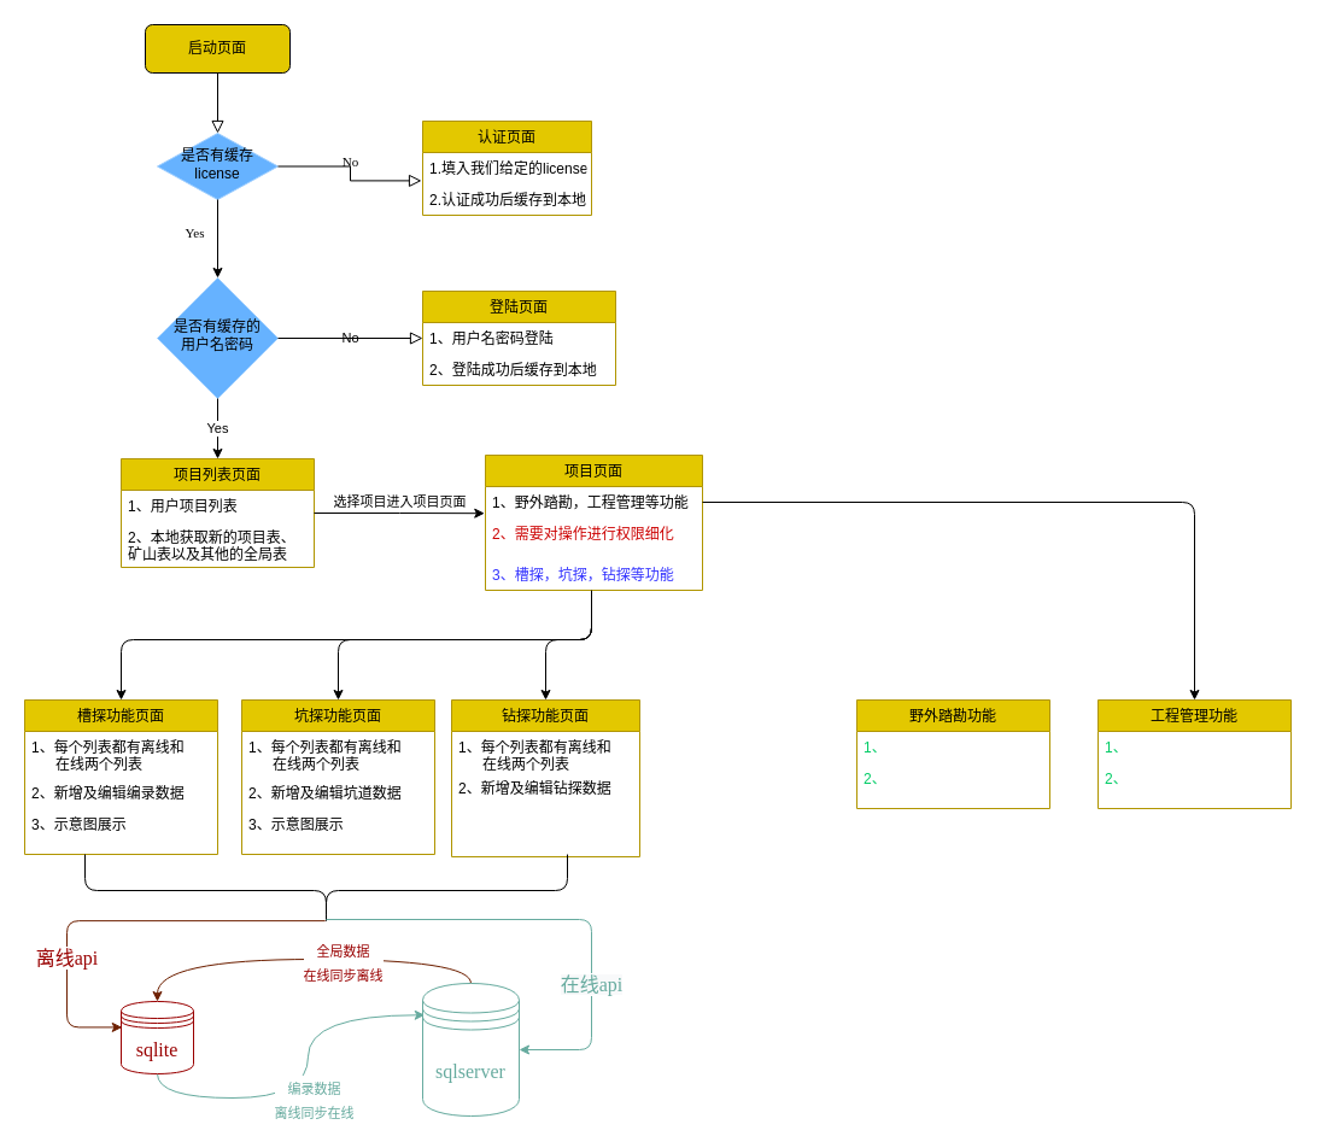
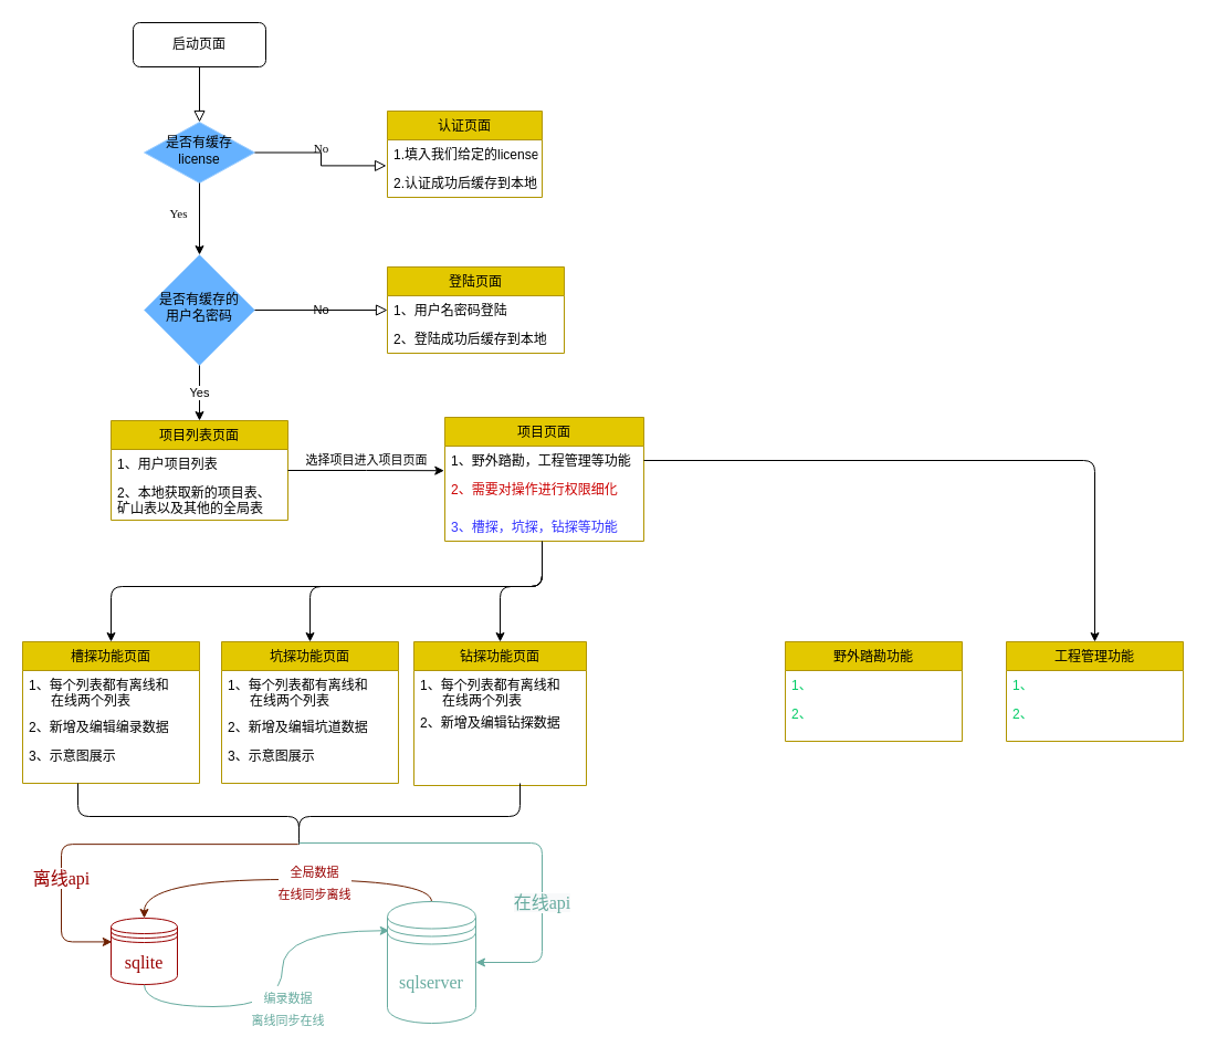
  <mxCell id="0" />
  <mxCell id="1" parent="0" />
- <mxCell id="2" value="启动页面" style="rounded=1;whiteSpace=wrap;html=1;fontSize=12;glass=0;strokeWidth=1;shadow=0;fillColor=#e3c800;" parent="1" vertex="1"><mxGeometry x="120" y="20" width="120" height="40" as="geometry" /></mxCell>
+ <mxCell id="2" value="启动页面" style="rounded=1;whiteSpace=wrap;html=1;fontSize=12;glass=0;strokeWidth=1;shadow=0;" parent="1" vertex="1"><mxGeometry x="120" y="20" width="120" height="40" as="geometry" /></mxCell>
  <mxCell id="3" value="是否有缓存license" style="rhombus;whiteSpace=wrap;html=1;shadow=0;fontFamily=Helvetica;fontSize=12;align=center;strokeWidth=1;spacing=6;spacingTop=-4;strokeColor=#99CCFF;fillColor=#66B2FF;" parent="1" vertex="1"><mxGeometry x="130" y="110" width="100" height="55" as="geometry" /></mxCell>
  <mxCell id="4" value="" style="rounded=0;html=1;jettySize=auto;orthogonalLoop=1;fontSize=11;endArrow=block;endFill=0;endSize=8;strokeWidth=1;shadow=0;labelBackgroundColor=none;edgeStyle=orthogonalEdgeStyle;" parent="1" source="2" target="3" edge="1"><mxGeometry x="140" y="80" as="geometry" /></mxCell>
  <mxCell id="5" value="是否有缓存的&lt;br&gt;用户名密码" style="rhombus;whiteSpace=wrap;html=1;shadow=0;fontFamily=Helvetica;fontSize=12;align=center;strokeWidth=1;spacing=6;spacingTop=-4;strokeColor=#99CCFF;fillColor=#66B2FF;" vertex="1" parent="1"><mxGeometry x="130" y="230" width="100" height="100" as="geometry" /></mxCell>
  <mxCell id="6" style="edgeStyle=orthogonalEdgeStyle;rounded=0;orthogonalLoop=1;jettySize=auto;html=1;exitX=0.5;exitY=1;exitDx=0;exitDy=0;fontStyle=0;labelBorderColor=#000000;" edge="1" parent="1" source="3" target="5"><mxGeometry x="140" y="80" as="geometry" /></mxCell>
  <mxCell id="7" value="Yes" style="edgeLabel;html=1;align=center;verticalAlign=middle;resizable=0;points=[];fontFamily=Verdana;" vertex="1" connectable="0" parent="6"><mxGeometry x="-0.184" relative="1" as="geometry"><mxPoint x="-20" as="offset" /></mxGeometry></mxCell>
  <mxCell id="8" value="No" style="edgeStyle=orthogonalEdgeStyle;rounded=0;html=1;jettySize=auto;orthogonalLoop=1;fontSize=11;endArrow=block;endFill=0;endSize=8;strokeWidth=1;shadow=0;labelBackgroundColor=none;entryX=0;entryY=0.5;entryDx=0;entryDy=0;" edge="1" target="14" parent="1" source="5"><mxGeometry x="140" y="80" as="geometry"><mxPoint as="offset" /><mxPoint x="230" y="280" as="sourcePoint" /><mxPoint x="380" y="270" as="targetPoint" /></mxGeometry></mxCell>
  <mxCell id="9" value="认证页面" style="swimlane;fontStyle=0;childLayout=stackLayout;horizontal=1;startSize=26;horizontalStack=0;resizeParent=1;resizeParentMax=0;resizeLast=0;collapsible=1;marginBottom=0;fillColor=#e3c800;strokeColor=#B09500;fontColor=#000000;" vertex="1" parent="1"><mxGeometry x="350" y="100" width="140" height="78" as="geometry" /></mxCell>
  <mxCell id="10" value="1.填入我们给定的license" style="text;strokeColor=none;fillColor=none;align=left;verticalAlign=top;spacingLeft=4;spacingRight=4;overflow=hidden;rotatable=0;points=[[0,0.5],[1,0.5]];portConstraint=eastwest;" vertex="1" parent="9"><mxGeometry y="26" width="140" height="26" as="geometry" /></mxCell>
  <mxCell id="11" value="2.认证成功后缓存到本地" style="text;strokeColor=none;fillColor=none;align=left;verticalAlign=top;spacingLeft=4;spacingRight=4;overflow=hidden;rotatable=0;points=[[0,0.5],[1,0.5]];portConstraint=eastwest;" vertex="1" parent="9"><mxGeometry y="52" width="140" height="26" as="geometry" /></mxCell>
  <mxCell id="12" value="No" style="edgeStyle=orthogonalEdgeStyle;rounded=0;html=1;jettySize=auto;orthogonalLoop=1;fontSize=11;endArrow=block;endFill=0;endSize=8;strokeWidth=1;shadow=0;labelBackgroundColor=none;entryX=-0.007;entryY=-0.1;entryDx=0;entryDy=0;entryPerimeter=0;fontFamily=Verdana;verticalAlign=bottom;" parent="1" source="3" target="11" edge="1"><mxGeometry x="140" y="80" as="geometry"><mxPoint as="offset" /><mxPoint x="280" y="150" as="targetPoint" /></mxGeometry></mxCell>
  <mxCell id="13" value="登陆页面" style="swimlane;fontStyle=0;childLayout=stackLayout;horizontal=1;startSize=26;horizontalStack=0;resizeParent=1;resizeParentMax=0;resizeLast=0;collapsible=1;marginBottom=0;strokeColor=#B09500;fillColor=#e3c800;" vertex="1" parent="1"><mxGeometry x="350" y="241" width="160" height="78" as="geometry" /></mxCell>
  <mxCell id="14" value="1、用户名密码登陆" style="text;strokeColor=none;fillColor=none;align=left;verticalAlign=top;spacingLeft=4;spacingRight=4;overflow=hidden;rotatable=0;points=[[0,0.5],[1,0.5]];portConstraint=eastwest;" vertex="1" parent="13"><mxGeometry y="26" width="160" height="26" as="geometry" /></mxCell>
  <mxCell id="15" value="2、登陆成功后缓存到本地" style="text;strokeColor=none;fillColor=none;align=left;verticalAlign=top;spacingLeft=4;spacingRight=4;overflow=hidden;rotatable=0;points=[[0,0.5],[1,0.5]];portConstraint=eastwest;" vertex="1" parent="13"><mxGeometry y="52" width="160" height="26" as="geometry" /></mxCell>
  <mxCell id="16" value="项目列表页面" style="swimlane;fontStyle=0;childLayout=stackLayout;horizontal=1;startSize=26;horizontalStack=0;resizeParent=1;resizeParentMax=0;resizeLast=0;collapsible=1;marginBottom=0;strokeColor=#B09500;fillColor=#e3c800;" vertex="1" parent="1"><mxGeometry x="100" y="380" width="160" height="90" as="geometry" /></mxCell>
  <mxCell id="17" value="1、用户项目列表" style="text;strokeColor=none;fillColor=none;align=left;verticalAlign=top;spacingLeft=4;spacingRight=4;overflow=hidden;rotatable=0;points=[[0,0.5],[1,0.5]];portConstraint=eastwest;" vertex="1" parent="16"><mxGeometry y="26" width="160" height="26" as="geometry" /></mxCell>
  <mxCell id="18" value="2、本地获取新的项目表、&#10;矿山表以及其他的全局表&#10;" style="text;strokeColor=none;fillColor=none;align=left;verticalAlign=top;spacingLeft=4;spacingRight=4;overflow=hidden;rotatable=0;points=[[0,0.5],[1,0.5]];portConstraint=eastwest;" vertex="1" parent="16"><mxGeometry y="52" width="160" height="38" as="geometry" /></mxCell>
  <mxCell id="19" value="Yes" style="edgeStyle=orthogonalEdgeStyle;rounded=0;orthogonalLoop=1;jettySize=auto;html=1;entryX=0.5;entryY=0;entryDx=0;entryDy=0;entryPerimeter=0;" edge="1" parent="1" source="5" target="16"><mxGeometry x="140" y="80" as="geometry"><mxPoint x="130" y="230" as="sourcePoint" /><mxPoint x="180" y="370" as="targetPoint" /><mxPoint as="offset" /></mxGeometry></mxCell>
  <mxCell id="20" value="项目页面" style="swimlane;fontStyle=0;childLayout=stackLayout;horizontal=1;startSize=26;horizontalStack=0;resizeParent=1;resizeParentMax=0;resizeLast=0;collapsible=1;marginBottom=0;strokeColor=#B09500;fillColor=#e3c800;" vertex="1" parent="1"><mxGeometry x="402" y="377" width="180" height="112" as="geometry" /></mxCell>
  <mxCell id="21" value="1、野外踏勘，工程管理等功能" style="text;strokeColor=none;fillColor=none;align=left;verticalAlign=top;spacingLeft=4;spacingRight=4;overflow=hidden;rotatable=0;points=[[0,0.5],[1,0.5]];portConstraint=eastwest;" vertex="1" parent="20"><mxGeometry y="26" width="180" height="26" as="geometry" /></mxCell>
  <mxCell id="22" value="2、需要对操作进行权限细化" style="text;strokeColor=none;fillColor=none;align=left;verticalAlign=top;spacingLeft=4;spacingRight=4;overflow=hidden;rotatable=0;points=[[0,0.5],[1,0.5]];portConstraint=eastwest;fontColor=#CC0000;" vertex="1" parent="20"><mxGeometry y="52" width="180" height="34" as="geometry" /></mxCell>
  <mxCell id="23" value="3、槽探，坑探，钻探等功能" style="text;strokeColor=none;fillColor=none;align=left;verticalAlign=top;spacingLeft=4;spacingRight=4;overflow=hidden;rotatable=0;points=[[0,0.5],[1,0.5]];portConstraint=eastwest;fontColor=#3333FF;" vertex="1" parent="20"><mxGeometry y="86" width="180" height="26" as="geometry" /></mxCell>
  <mxCell id="24" value="" style="edgeStyle=elbowEdgeStyle;elbow=vertical;endArrow=classic;html=1;fontFamily=Verdana;fontColor=#3333FF;verticalAlign=bottom;" edge="1" parent="20" target="31"><mxGeometry width="50" height="50" relative="1" as="geometry"><mxPoint x="88" y="113" as="sourcePoint" /><mxPoint x="-102" y="203" as="targetPoint" /><Array as="points"><mxPoint x="-292" y="153" /><mxPoint x="-92" y="153" /></Array></mxGeometry></mxCell>
  <mxCell id="25" value="" style="edgeStyle=elbowEdgeStyle;elbow=vertical;endArrow=classic;html=1;fontFamily=Verdana;fontColor=#3333FF;verticalAlign=bottom;entryX=0.5;entryY=0;entryDx=0;entryDy=0;" edge="1" parent="20" target="35"><mxGeometry width="50" height="50" relative="1" as="geometry"><mxPoint x="88" y="113" as="sourcePoint" /><mxPoint x="38" y="193" as="targetPoint" /><Array as="points"><mxPoint x="48" y="153" /><mxPoint x="-292" y="153" /><mxPoint x="-92" y="153" /></Array></mxGeometry></mxCell>
  <mxCell id="26" value="选择项目进入项目页面" style="edgeStyle=orthogonalEdgeStyle;rounded=0;orthogonalLoop=1;jettySize=auto;html=1;fontFamily=Verdana;verticalAlign=bottom;entryX=-0.004;entryY=0.854;entryDx=0;entryDy=0;entryPerimeter=0;" edge="1" parent="1" source="16" target="21"><mxGeometry x="140" y="80" as="geometry"><mxPoint x="500" y="425" as="targetPoint" /></mxGeometry></mxCell>
  <mxCell id="27" value="槽探功能页面" style="swimlane;fontStyle=0;childLayout=stackLayout;horizontal=1;startSize=26;horizontalStack=0;resizeParent=1;resizeParentMax=0;resizeLast=0;collapsible=1;marginBottom=0;strokeColor=#B09500;fillColor=#e3c800;" vertex="1" parent="1"><mxGeometry x="20" y="580" width="160" height="128" as="geometry" /></mxCell>
  <mxCell id="28" value="1、每个列表都有离线和&#10;      在线两个列表" style="text;strokeColor=none;fillColor=none;align=left;verticalAlign=top;spacingLeft=4;spacingRight=4;overflow=hidden;rotatable=0;points=[[0,0.5],[1,0.5]];portConstraint=eastwest;" vertex="1" parent="27"><mxGeometry y="26" width="160" height="38" as="geometry" /></mxCell>
  <mxCell id="29" value="2、新增及编辑编录数据" style="text;strokeColor=none;fillColor=none;align=left;verticalAlign=top;spacingLeft=4;spacingRight=4;overflow=hidden;rotatable=0;points=[[0,0.5],[1,0.5]];portConstraint=eastwest;" vertex="1" parent="27"><mxGeometry y="64" width="160" height="26" as="geometry" /></mxCell>
  <mxCell id="30" value="3、示意图展示&#10;" style="text;strokeColor=none;fillColor=none;align=left;verticalAlign=top;spacingLeft=4;spacingRight=4;overflow=hidden;rotatable=0;points=[[0,0.5],[1,0.5]];portConstraint=eastwest;" vertex="1" parent="27"><mxGeometry y="90" width="160" height="38" as="geometry" /></mxCell>
  <mxCell id="31" value="坑探功能页面" style="swimlane;fontStyle=0;childLayout=stackLayout;horizontal=1;startSize=26;horizontalStack=0;resizeParent=1;resizeParentMax=0;resizeLast=0;collapsible=1;marginBottom=0;strokeColor=#B09500;fillColor=#e3c800;" vertex="1" parent="1"><mxGeometry x="200" y="580" width="160" height="128" as="geometry" /></mxCell>
  <mxCell id="32" value="1、每个列表都有离线和&#10;      在线两个列表" style="text;strokeColor=none;fillColor=none;align=left;verticalAlign=top;spacingLeft=4;spacingRight=4;overflow=hidden;rotatable=0;points=[[0,0.5],[1,0.5]];portConstraint=eastwest;" vertex="1" parent="31"><mxGeometry y="26" width="160" height="38" as="geometry" /></mxCell>
  <mxCell id="33" value="2、新增及编辑坑道数据" style="text;strokeColor=none;fillColor=none;align=left;verticalAlign=top;spacingLeft=4;spacingRight=4;overflow=hidden;rotatable=0;points=[[0,0.5],[1,0.5]];portConstraint=eastwest;" vertex="1" parent="31"><mxGeometry y="64" width="160" height="26" as="geometry" /></mxCell>
  <mxCell id="34" value="3、示意图展示" style="text;strokeColor=none;fillColor=none;align=left;verticalAlign=top;spacingLeft=4;spacingRight=4;overflow=hidden;rotatable=0;points=[[0,0.5],[1,0.5]];portConstraint=eastwest;" vertex="1" parent="31"><mxGeometry y="90" width="160" height="38" as="geometry" /></mxCell>
  <mxCell id="35" value="钻探功能页面" style="swimlane;fontStyle=0;childLayout=stackLayout;horizontal=1;startSize=26;horizontalStack=0;resizeParent=1;resizeParentMax=0;resizeLast=0;collapsible=1;marginBottom=0;strokeColor=#B09500;fillColor=#e3c800;" vertex="1" parent="1"><mxGeometry x="374" y="580" width="156" height="130" as="geometry" /></mxCell>
  <mxCell id="36" value="1、每个列表都有离线和&#10;      在线两个列表" style="text;strokeColor=none;fillColor=none;align=left;verticalAlign=top;spacingLeft=4;spacingRight=4;overflow=hidden;rotatable=0;points=[[0,0.5],[1,0.5]];portConstraint=eastwest;" vertex="1" parent="35"><mxGeometry y="26" width="156" height="34" as="geometry" /></mxCell>
  <mxCell id="37" value="2、新增及编辑钻探数据" style="text;strokeColor=none;fillColor=none;align=left;verticalAlign=top;spacingLeft=4;spacingRight=4;overflow=hidden;rotatable=0;points=[[0,0.5],[1,0.5]];portConstraint=eastwest;" vertex="1" parent="35"><mxGeometry y="60" width="156" height="70" as="geometry" /></mxCell>
  <mxCell id="38" value="野外踏勘功能" style="swimlane;fontStyle=0;childLayout=stackLayout;horizontal=1;startSize=26;horizontalStack=0;resizeParent=1;resizeParentMax=0;resizeLast=0;collapsible=1;marginBottom=0;strokeColor=#B09500;fillColor=#e3c800;" vertex="1" parent="1"><mxGeometry x="710" y="580" width="160" height="90" as="geometry" /></mxCell>
  <mxCell id="39" value="1、" style="text;strokeColor=none;fillColor=none;align=left;verticalAlign=top;spacingLeft=4;spacingRight=4;overflow=hidden;rotatable=0;points=[[0,0.5],[1,0.5]];portConstraint=eastwest;fontColor=#00CC66;" vertex="1" parent="38"><mxGeometry y="26" width="160" height="26" as="geometry" /></mxCell>
  <mxCell id="40" value="2、" style="text;strokeColor=none;fillColor=none;align=left;verticalAlign=top;spacingLeft=4;spacingRight=4;overflow=hidden;rotatable=0;points=[[0,0.5],[1,0.5]];portConstraint=eastwest;fontColor=#00CC66;" vertex="1" parent="38"><mxGeometry y="52" width="160" height="38" as="geometry" /></mxCell>
  <mxCell id="41" value="工程管理功能" style="swimlane;fontStyle=0;childLayout=stackLayout;horizontal=1;startSize=26;horizontalStack=0;resizeParent=1;resizeParentMax=0;resizeLast=0;collapsible=1;marginBottom=0;strokeColor=#B09500;fillColor=#e3c800;" vertex="1" parent="1"><mxGeometry x="910" y="580" width="160" height="90" as="geometry" /></mxCell>
  <mxCell id="42" value="1、" style="text;strokeColor=none;fillColor=none;align=left;verticalAlign=top;spacingLeft=4;spacingRight=4;overflow=hidden;rotatable=0;points=[[0,0.5],[1,0.5]];portConstraint=eastwest;fontColor=#00CC66;" vertex="1" parent="41"><mxGeometry y="26" width="160" height="26" as="geometry" /></mxCell>
  <mxCell id="43" value="2、" style="text;strokeColor=none;fillColor=none;align=left;verticalAlign=top;spacingLeft=4;spacingRight=4;overflow=hidden;rotatable=0;points=[[0,0.5],[1,0.5]];portConstraint=eastwest;fontColor=#00CC66;" vertex="1" parent="41"><mxGeometry y="52" width="160" height="38" as="geometry" /></mxCell>
  <mxCell id="44" value="" style="edgeStyle=elbowEdgeStyle;elbow=vertical;endArrow=classic;html=1;fontFamily=Verdana;fontColor=#3333FF;verticalAlign=bottom;entryX=0.5;entryY=0;entryDx=0;entryDy=0;" edge="1" parent="1" source="23" target="27"><mxGeometry width="50" height="50" relative="1" as="geometry"><mxPoint x="400" y="490" as="sourcePoint" /><mxPoint x="100" y="580" as="targetPoint" /><Array as="points"><mxPoint x="490" y="530" /><mxPoint x="460" y="530" /><mxPoint x="100" y="520" /><mxPoint x="300" y="520" /></Array></mxGeometry></mxCell>
  <mxCell id="45" value="" style="edgeStyle=segmentEdgeStyle;endArrow=classic;html=1;fontFamily=Verdana;fontColor=#CC0000;verticalAlign=bottom;exitX=1;exitY=0.5;exitDx=0;exitDy=0;entryX=0.5;entryY=0;entryDx=0;entryDy=0;" edge="1" parent="1" source="21" target="41"><mxGeometry width="50" height="50" relative="1" as="geometry"><mxPoint x="1034" y="863.059" as="sourcePoint" /><mxPoint x="960" y="570" as="targetPoint" /></mxGeometry></mxCell>
  <mxCell id="46" value="" style="shape=curlyBracket;whiteSpace=wrap;html=1;rounded=1;fontFamily=Verdana;fontColor=#00CC66;fillColor=#FFFFFF;direction=north;" vertex="1" parent="1"><mxGeometry x="70" y="708" width="400" height="60" as="geometry" /></mxCell>
  <mxCell id="47" value="" style="edgeStyle=elbowEdgeStyle;elbow=horizontal;endArrow=classic;html=1;fontFamily=Verdana;fontSize=16;fontColor=#990000;verticalAlign=bottom;fillColor=#a0522d;strokeColor=#6D1F00;exitX=0.081;exitY=0.498;exitDx=0;exitDy=0;exitPerimeter=0;entryX=0.013;entryY=0.357;entryDx=0;entryDy=0;entryPerimeter=0;" edge="1" parent="1" source="46" target="53"><mxGeometry width="50" height="50" relative="1" as="geometry"><mxPoint x="268" y="766" as="sourcePoint" /><mxPoint x="125" y="862" as="targetPoint" /><Array as="points"><mxPoint x="55" y="766" /></Array></mxGeometry></mxCell>
  <mxCell id="48" value="离线api" style="edgeLabel;html=1;align=center;verticalAlign=middle;resizable=0;points=[];fontSize=16;fontFamily=Verdana;fontColor=#990000;" vertex="1" connectable="0" parent="47"><mxGeometry x="0.405" y="-1" relative="1" as="geometry"><mxPoint as="offset" /></mxGeometry></mxCell>
  <mxCell id="49" value="" style="edgeStyle=elbowEdgeStyle;elbow=horizontal;endArrow=classic;html=1;fontFamily=Verdana;fontSize=16;verticalAlign=bottom;fillColor=#6d8764;exitX=0.1;exitY=0.5;exitDx=0;exitDy=0;exitPerimeter=0;fontColor=#67AB9F;strokeColor=#67AB9F;entryX=1;entryY=0.5;entryDx=0;entryDy=0;" edge="1" parent="1" source="46" target="56"><mxGeometry width="50" height="50" relative="1" as="geometry"><mxPoint x="283" y="784" as="sourcePoint" /><mxPoint x="440" y="870" as="targetPoint" /><Array as="points"><mxPoint x="490" y="810" /></Array></mxGeometry></mxCell>
  <mxCell id="50" value="&lt;span style=&quot;background-color: rgb(248, 249, 250);&quot;&gt;在线api&lt;/span&gt;" style="edgeLabel;html=1;align=center;verticalAlign=middle;resizable=0;points=[];fontSize=16;fontFamily=Verdana;fontColor=#67AB9F;" vertex="1" connectable="0" parent="49"><mxGeometry x="0.405" y="-1" relative="1" as="geometry"><mxPoint as="offset" /></mxGeometry></mxCell>
  <mxCell id="51" style="edgeStyle=orthogonalEdgeStyle;curved=1;rounded=0;orthogonalLoop=1;jettySize=auto;html=1;exitX=0.5;exitY=1;exitDx=0;exitDy=0;entryX=0.022;entryY=0.239;entryDx=0;entryDy=0;fontFamily=Verdana;fontSize=16;verticalAlign=bottom;entryPerimeter=0;strokeColor=#67AB9F;fontColor=#67AB9F;" edge="1" parent="1" source="53" target="56"><mxGeometry relative="1" as="geometry" /></mxCell>
  <mxCell id="52" value="&lt;span style=&quot;font-size: 11px; text-align: left;&quot;&gt;编录数据&lt;br&gt;离线同步在线&lt;/span&gt;" style="edgeLabel;html=1;align=center;verticalAlign=middle;resizable=0;points=[];fontSize=16;fontFamily=Verdana;fontColor=#67AB9F;" vertex="1" connectable="0" parent="51"><mxGeometry x="-0.068" y="-4" relative="1" as="geometry"><mxPoint as="offset" /></mxGeometry></mxCell>
  <mxCell id="53" value="&lt;font color=&quot;#990000&quot;&gt;sqlite&lt;/font&gt;" style="shape=datastore;whiteSpace=wrap;html=1;fontFamily=Verdana;fontSize=16;fontColor=#67AB9F;fillColor=#FFFFFF;strokeColor=#990000;" vertex="1" parent="1"><mxGeometry x="100" y="830" width="60" height="60" as="geometry" /></mxCell>
  <mxCell id="54" style="edgeStyle=orthogonalEdgeStyle;curved=1;rounded=0;orthogonalLoop=1;jettySize=auto;html=1;exitX=0.5;exitY=0;exitDx=0;exitDy=0;entryX=0.5;entryY=0;entryDx=0;entryDy=0;fontFamily=Verdana;fontSize=16;fontColor=#67AB9F;verticalAlign=bottom;strokeColor=#6D1F00;fillColor=#a0522d;" edge="1" parent="1" source="56" target="53"><mxGeometry relative="1" as="geometry" /></mxCell>
  <mxCell id="55" value="&lt;span style=&quot;font-size: 11px ; text-align: left&quot;&gt;&lt;font color=&quot;#990000&quot;&gt;全局数据&lt;br&gt;在线同步离线&lt;/font&gt;&lt;/span&gt;" style="edgeLabel;html=1;align=center;verticalAlign=middle;resizable=0;points=[];fontSize=16;fontFamily=Verdana;fontColor=#67AB9F;" vertex="1" connectable="0" parent="54"><mxGeometry x="-0.195" y="1" relative="1" as="geometry"><mxPoint as="offset" /></mxGeometry></mxCell>
  <mxCell id="56" value="&lt;font&gt;sqlserver&lt;/font&gt;" style="shape=datastore;whiteSpace=wrap;html=1;fontFamily=Verdana;fontSize=16;fillColor=#FFFFFF;fontColor=#67AB9F;strokeColor=#67AB9F;" vertex="1" parent="1"><mxGeometry x="350" y="815" width="80" height="110" as="geometry" /></mxCell>
